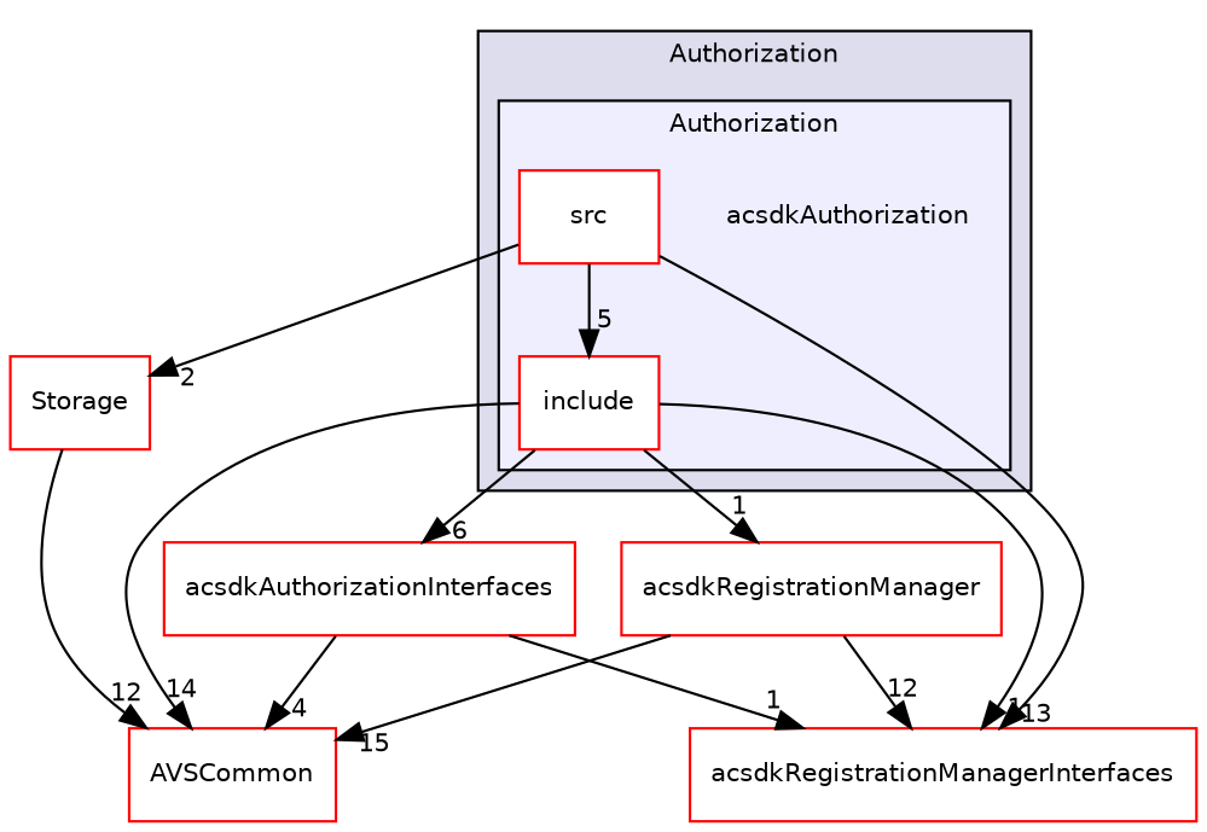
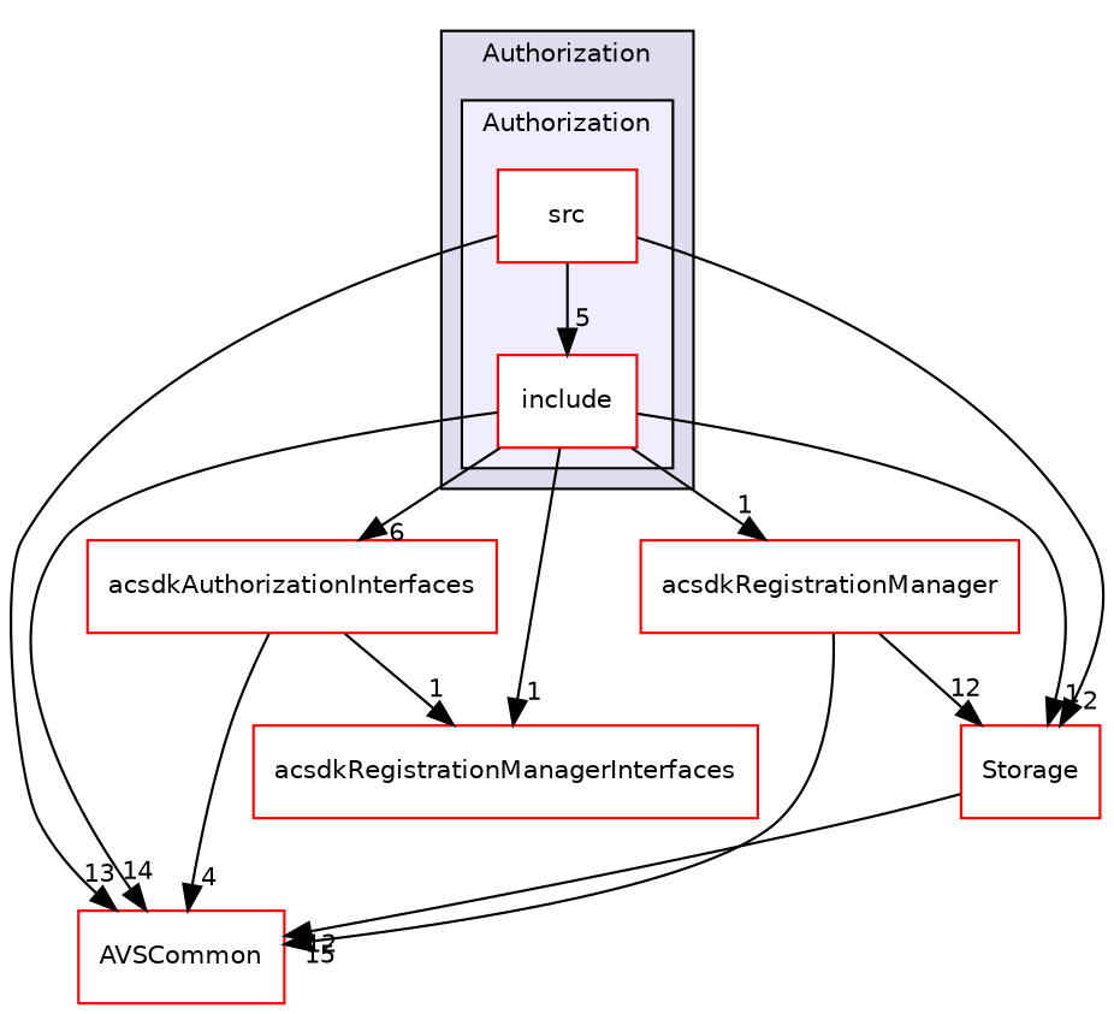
  digraph {
    compound=true
    node [fontname=Helvetica fontsize=10 shape=box color=red fillcolor=white style=filled]
    edge [headlabel=1 labeldistance=1.5 labelfontname=Helvetica labelfontsize=10]
-   n1 [label=acsdkAuthorization shape=plaintext color="" fillcolor="" style=""]
    n2 [label=include]
    n3 [label=src]
    n4 [label=acsdkRegistrationManager]
    n5 [label=Storage]
    n6 [label=AVSCommon]
    n7 [label=acsdkRegistrationManagerInterfaces]
    n8 [label=acsdkAuthorizationInterfaces]
    subgraph cluster_1 {
      bgcolor="#ddddee"
      fontname=Helvetica
      fontsize=10
      label=Authorization
      pencolor=black
      subgraph cluster_2 {
        bgcolor="#eeeeff"
        fontname=Helvetica
        fontsize=10
        pencolor=black
-       n1
        n2
        n3
      }
    }
    n2 -> n4
+   n2 -> n5
    n2 -> n6 [headlabel=14]
    n2 -> n7
    n2 -> n8 [headlabel=6]
    n3 -> n2 [headlabel=5]
    n3 -> n5 [headlabel=2]
-   n3 -> n7 [headlabel=13]
+   n3 -> n6 [headlabel=13]
    n4 -> n6 [headlabel=15]
-   n4 -> n7 [headlabel=12]
+   n4 -> n5 [headlabel=12]
    n5 -> n6 [headlabel=12]
    n8 -> n6 [headlabel=4]
    n8 -> n7
  }
